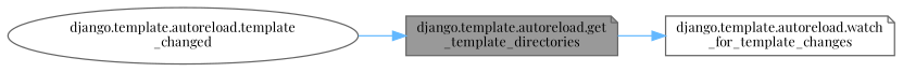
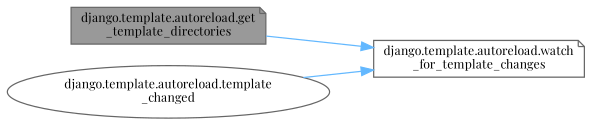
  digraph {
    fontname="Playfair Display"
    rankdir=RL
    node [color=grey40 fillcolor=white fontname="Playfair Display" fontsize=10 shape=note style=filled]
    edge [color=steelblue1 dir=back fontname="Playfair Display" fontsize=10 labelfontname=Helvetica labelfontsize=10 style=solid]
    n1 [color=gray40 fillcolor=grey60 fontcolor=black height=0.2 label="django.template.autoreload.get\l_template_directories" width=0.4]
    n2 [height=0.2 label="django.template.autoreload.template\l_changed" shape=ellipse width=0.4]
    n3 [height=0.2 label="django.template.autoreload.watch\l_for_template_changes" width=0.4]
-   n1 -> n2
+   n3 -> n2
    n3 -> n1
  }
